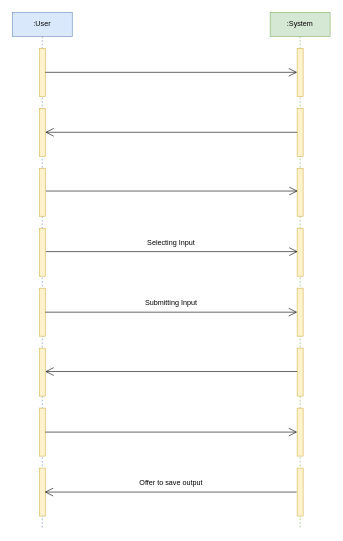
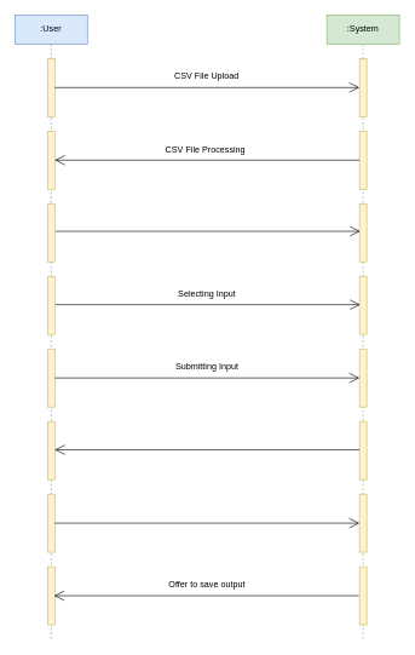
  <mxCell id="0" />
  <mxCell id="1" parent="0" />
  <mxCell id="2" value=":User" style="shape=umlLifeline;perimeter=lifelinePerimeter;whiteSpace=wrap;html=1;container=1;dropTarget=0;collapsible=0;recursiveResize=0;outlineConnect=0;portConstraint=eastwest;newEdgeStyle={&quot;curved&quot;:0,&quot;rounded&quot;:0};fillColor=#dae8fc;strokeColor=#6c8ebf;" vertex="1" parent="1"><mxGeometry x="20" y="20" width="100" height="860" as="geometry" /></mxCell>
  <mxCell id="3" value="" style="html=1;points=[[0,0,0,0,5],[0,1,0,0,-5],[1,0,0,0,5],[1,1,0,0,-5]];perimeter=orthogonalPerimeter;outlineConnect=0;targetShapes=umlLifeline;portConstraint=eastwest;newEdgeStyle={&quot;curved&quot;:0,&quot;rounded&quot;:0};fillColor=#fff2cc;strokeColor=#d6b656;" vertex="1" parent="2"><mxGeometry x="45" y="60" width="10" height="80" as="geometry" /></mxCell>
  <mxCell id="4" value="" style="html=1;points=[[0,0,0,0,5],[0,1,0,0,-5],[1,0,0,0,5],[1,1,0,0,-5]];perimeter=orthogonalPerimeter;outlineConnect=0;targetShapes=umlLifeline;portConstraint=eastwest;newEdgeStyle={&quot;curved&quot;:0,&quot;rounded&quot;:0};fillColor=#fff2cc;strokeColor=#d6b656;" vertex="1" parent="2"><mxGeometry x="45" y="160" width="10" height="80" as="geometry" /></mxCell>
  <mxCell id="5" value="" style="html=1;points=[[0,0,0,0,5],[0,1,0,0,-5],[1,0,0,0,5],[1,1,0,0,-5]];perimeter=orthogonalPerimeter;outlineConnect=0;targetShapes=umlLifeline;portConstraint=eastwest;newEdgeStyle={&quot;curved&quot;:0,&quot;rounded&quot;:0};fillColor=#fff2cc;strokeColor=#d6b656;" vertex="1" parent="2"><mxGeometry x="45" y="260" width="10" height="80" as="geometry" /></mxCell>
  <mxCell id="6" value="" style="html=1;points=[[0,0,0,0,5],[0,1,0,0,-5],[1,0,0,0,5],[1,1,0,0,-5]];perimeter=orthogonalPerimeter;outlineConnect=0;targetShapes=umlLifeline;portConstraint=eastwest;newEdgeStyle={&quot;curved&quot;:0,&quot;rounded&quot;:0};fillColor=#fff2cc;strokeColor=#d6b656;" vertex="1" parent="2"><mxGeometry x="45" y="360" width="10" height="80" as="geometry" /></mxCell>
  <mxCell id="7" value="" style="html=1;points=[[0,0,0,0,5],[0,1,0,0,-5],[1,0,0,0,5],[1,1,0,0,-5]];perimeter=orthogonalPerimeter;outlineConnect=0;targetShapes=umlLifeline;portConstraint=eastwest;newEdgeStyle={&quot;curved&quot;:0,&quot;rounded&quot;:0};fillColor=#fff2cc;strokeColor=#d6b656;" vertex="1" parent="2"><mxGeometry x="45" y="460" width="10" height="80" as="geometry" /></mxCell>
  <mxCell id="8" value="" style="html=1;points=[[0,0,0,0,5],[0,1,0,0,-5],[1,0,0,0,5],[1,1,0,0,-5]];perimeter=orthogonalPerimeter;outlineConnect=0;targetShapes=umlLifeline;portConstraint=eastwest;newEdgeStyle={&quot;curved&quot;:0,&quot;rounded&quot;:0};fillColor=#fff2cc;strokeColor=#d6b656;" vertex="1" parent="2"><mxGeometry x="45" y="760" width="10" height="80" as="geometry" /></mxCell>
  <mxCell id="9" value=":System" style="shape=umlLifeline;perimeter=lifelinePerimeter;whiteSpace=wrap;html=1;container=1;dropTarget=0;collapsible=0;recursiveResize=0;outlineConnect=0;portConstraint=eastwest;newEdgeStyle={&quot;curved&quot;:0,&quot;rounded&quot;:0};fillColor=#d5e8d4;strokeColor=#82b366;" vertex="1" parent="1"><mxGeometry x="450" y="20" width="100" height="860" as="geometry" /></mxCell>
  <mxCell id="10" value="" style="html=1;points=[[0,0,0,0,5],[0,1,0,0,-5],[1,0,0,0,5],[1,1,0,0,-5]];perimeter=orthogonalPerimeter;outlineConnect=0;targetShapes=umlLifeline;portConstraint=eastwest;newEdgeStyle={&quot;curved&quot;:0,&quot;rounded&quot;:0};fillColor=#fff2cc;strokeColor=#d6b656;" vertex="1" parent="9"><mxGeometry x="45" y="60" width="10" height="80" as="geometry" /></mxCell>
  <mxCell id="11" value="" style="html=1;points=[[0,0,0,0,5],[0,1,0,0,-5],[1,0,0,0,5],[1,1,0,0,-5]];perimeter=orthogonalPerimeter;outlineConnect=0;targetShapes=umlLifeline;portConstraint=eastwest;newEdgeStyle={&quot;curved&quot;:0,&quot;rounded&quot;:0};fillColor=#fff2cc;strokeColor=#d6b656;" vertex="1" parent="9"><mxGeometry x="45" y="160" width="10" height="80" as="geometry" /></mxCell>
  <mxCell id="12" value="" style="html=1;points=[[0,0,0,0,5],[0,1,0,0,-5],[1,0,0,0,5],[1,1,0,0,-5]];perimeter=orthogonalPerimeter;outlineConnect=0;targetShapes=umlLifeline;portConstraint=eastwest;newEdgeStyle={&quot;curved&quot;:0,&quot;rounded&quot;:0};fillColor=#fff2cc;strokeColor=#d6b656;" vertex="1" parent="9"><mxGeometry x="45" y="260" width="10" height="80" as="geometry" /></mxCell>
  <mxCell id="13" value="" style="html=1;points=[[0,0,0,0,5],[0,1,0,0,-5],[1,0,0,0,5],[1,1,0,0,-5]];perimeter=orthogonalPerimeter;outlineConnect=0;targetShapes=umlLifeline;portConstraint=eastwest;newEdgeStyle={&quot;curved&quot;:0,&quot;rounded&quot;:0};fillColor=#fff2cc;strokeColor=#d6b656;" vertex="1" parent="9"><mxGeometry x="45" y="360" width="10" height="80" as="geometry" /></mxCell>
  <mxCell id="14" value="" style="html=1;points=[[0,0,0,0,5],[0,1,0,0,-5],[1,0,0,0,5],[1,1,0,0,-5]];perimeter=orthogonalPerimeter;outlineConnect=0;targetShapes=umlLifeline;portConstraint=eastwest;newEdgeStyle={&quot;curved&quot;:0,&quot;rounded&quot;:0};fillColor=#fff2cc;strokeColor=#d6b656;" vertex="1" parent="9"><mxGeometry x="45" y="460" width="10" height="80" as="geometry" /></mxCell>
  <mxCell id="15" value="" style="html=1;points=[[0,0,0,0,5],[0,1,0,0,-5],[1,0,0,0,5],[1,1,0,0,-5]];perimeter=orthogonalPerimeter;outlineConnect=0;targetShapes=umlLifeline;portConstraint=eastwest;newEdgeStyle={&quot;curved&quot;:0,&quot;rounded&quot;:0};fillColor=#fff2cc;strokeColor=#d6b656;" vertex="1" parent="9"><mxGeometry x="-385" y="560" width="10" height="80" as="geometry" /></mxCell>
  <mxCell id="16" value="" style="html=1;points=[[0,0,0,0,5],[0,1,0,0,-5],[1,0,0,0,5],[1,1,0,0,-5]];perimeter=orthogonalPerimeter;outlineConnect=0;targetShapes=umlLifeline;portConstraint=eastwest;newEdgeStyle={&quot;curved&quot;:0,&quot;rounded&quot;:0};fillColor=#fff2cc;strokeColor=#d6b656;" vertex="1" parent="9"><mxGeometry x="-385" y="660" width="10" height="80" as="geometry" /></mxCell>
  <mxCell id="17" value="" style="html=1;points=[[0,0,0,0,5],[0,1,0,0,-5],[1,0,0,0,5],[1,1,0,0,-5]];perimeter=orthogonalPerimeter;outlineConnect=0;targetShapes=umlLifeline;portConstraint=eastwest;newEdgeStyle={&quot;curved&quot;:0,&quot;rounded&quot;:0};fillColor=#fff2cc;strokeColor=#d6b656;" vertex="1" parent="9"><mxGeometry x="45" y="560" width="10" height="80" as="geometry" /></mxCell>
  <mxCell id="18" value="" style="html=1;points=[[0,0,0,0,5],[0,1,0,0,-5],[1,0,0,0,5],[1,1,0,0,-5]];perimeter=orthogonalPerimeter;outlineConnect=0;targetShapes=umlLifeline;portConstraint=eastwest;newEdgeStyle={&quot;curved&quot;:0,&quot;rounded&quot;:0};fillColor=#fff2cc;strokeColor=#d6b656;" vertex="1" parent="9"><mxGeometry x="45" y="660" width="10" height="80" as="geometry" /></mxCell>
  <mxCell id="19" value="" style="endArrow=open;endFill=1;endSize=12;html=1;rounded=0;" edge="1" parent="9"><mxGeometry width="160" relative="1" as="geometry"><mxPoint x="45" y="599" as="sourcePoint" /><mxPoint x="-375" y="599" as="targetPoint" /></mxGeometry></mxCell>
  <mxCell id="20" value="" style="endArrow=open;endFill=1;endSize=12;html=1;rounded=0;" edge="1" parent="9"><mxGeometry width="160" relative="1" as="geometry"><mxPoint x="-375" y="700" as="sourcePoint" /><mxPoint x="45" y="700" as="targetPoint" /></mxGeometry></mxCell>
  <mxCell id="21" value="" style="html=1;points=[[0,0,0,0,5],[0,1,0,0,-5],[1,0,0,0,5],[1,1,0,0,-5]];perimeter=orthogonalPerimeter;outlineConnect=0;targetShapes=umlLifeline;portConstraint=eastwest;newEdgeStyle={&quot;curved&quot;:0,&quot;rounded&quot;:0};fillColor=#fff2cc;strokeColor=#d6b656;" vertex="1" parent="9"><mxGeometry x="45" y="760" width="10" height="80" as="geometry" /></mxCell>
  <mxCell id="22" value="" style="endArrow=open;endFill=1;endSize=12;html=1;rounded=0;" edge="1" parent="1" source="3" target="10"><mxGeometry width="160" relative="1" as="geometry"><mxPoint x="110" y="120" as="sourcePoint" /><mxPoint x="270" y="120" as="targetPoint" /></mxGeometry></mxCell>
  <mxCell id="23" value="" style="endArrow=open;endFill=1;endSize=12;html=1;rounded=0;" edge="1" parent="1"><mxGeometry width="160" relative="1" as="geometry"><mxPoint x="495" y="220" as="sourcePoint" /><mxPoint x="75" y="220" as="targetPoint" /></mxGeometry></mxCell>
  <mxCell id="24" value="" style="endArrow=open;endFill=1;endSize=12;html=1;rounded=0;" edge="1" parent="1"><mxGeometry width="160" relative="1" as="geometry"><mxPoint x="76" y="318" as="sourcePoint" /><mxPoint x="496" y="318" as="targetPoint" /></mxGeometry></mxCell>
+ <mxCell id="25" value="CSV File Upload" style="text;html=1;align=center;verticalAlign=middle;whiteSpace=wrap;rounded=0;" vertex="1" parent="1"><mxGeometry x="236" y="89" width="97" height="30" as="geometry" /></mxCell>
+ <mxCell id="26" value="CSV File Processing&amp;nbsp;" style="text;html=1;align=center;verticalAlign=middle;whiteSpace=wrap;rounded=0;" vertex="1" parent="1"><mxGeometry x="225" y="191" width="119" height="30" as="geometry" /></mxCell>
  <mxCell id="27" value="" style="endArrow=open;endFill=1;endSize=12;html=1;rounded=0;" edge="1" parent="1"><mxGeometry width="160" relative="1" as="geometry"><mxPoint x="76" y="419" as="sourcePoint" /><mxPoint x="496" y="419" as="targetPoint" /></mxGeometry></mxCell>
  <mxCell id="28" value="Selecting Input" style="text;html=1;align=center;verticalAlign=middle;whiteSpace=wrap;rounded=0;" vertex="1" parent="1"><mxGeometry x="212" y="389" width="146" height="30" as="geometry" /></mxCell>
  <mxCell id="29" value="" style="endArrow=open;endFill=1;endSize=12;html=1;rounded=0;" edge="1" parent="1"><mxGeometry width="160" relative="1" as="geometry"><mxPoint x="75" y="520" as="sourcePoint" /><mxPoint x="495" y="520" as="targetPoint" /></mxGeometry></mxCell>
  <mxCell id="30" value="Submitting Input" style="text;html=1;align=center;verticalAlign=middle;whiteSpace=wrap;rounded=0;" vertex="1" parent="1"><mxGeometry x="212" y="490" width="146" height="30" as="geometry" /></mxCell>
  <mxCell id="31" value="" style="endArrow=open;endFill=1;endSize=12;html=1;rounded=0;" edge="1" parent="1"><mxGeometry width="160" relative="1" as="geometry"><mxPoint x="494" y="820" as="sourcePoint" /><mxPoint x="74" y="820" as="targetPoint" /></mxGeometry></mxCell>
  <mxCell id="32" value="Offer to save output" style="text;html=1;align=center;verticalAlign=middle;whiteSpace=wrap;rounded=0;" vertex="1" parent="1"><mxGeometry x="217" y="790" width="136" height="30" as="geometry" /></mxCell>
